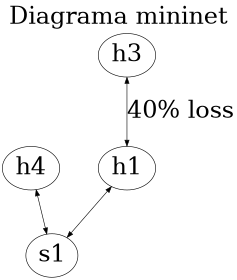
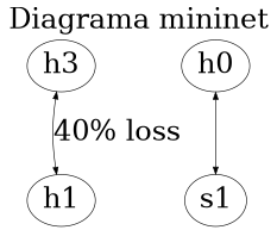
  digraph {
    bgcolor=white
    fontcolor=black
    fontsize=40
    label="Diagrama mininet"
    labeljust=c
    labelloc=t
    nodesep=0.9
    rankdir=TB
    ranksep=1.0
    splines=spline
    style=filled
    node [fontsize=40]
    edge [dir=both fontsize=40]
    h1
    s1
    h3
-   h4
-   h1 -> s1
+   h4 [label=h0]
    h3 -> h1 [label="40% loss"]
    h4 -> s1
  }
